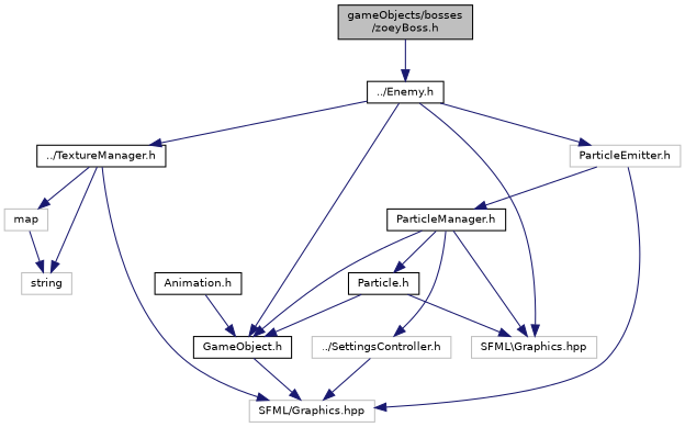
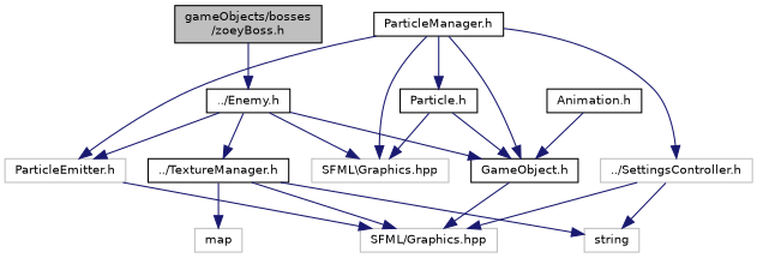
  digraph {
    node [color=black fillcolor=white fontname=Helvetica fontsize=10 shape=record style=filled]
    edge [color=midnightblue fontname=Helvetica fontsize=10 labelfontname=Helvetica labelfontsize=10 style=solid]
    n1 [fillcolor=grey75 fontcolor=black height=0.2 label="gameObjects/bosses\l/zoeyBoss.h" width=0.4]
    n2 [height=0.2 label="../Enemy.h" width=0.4]
    n3 [height=0.2 label="../TextureManager.h" width=0.4]
    n4 [color=grey75 height=0.2 label="SFML\\Graphics.hpp" width=0.4]
    n5 [color=grey75 height=0.2 label="ParticleEmitter.h" width=0.4]
    n6 [height=0.2 label="GameObject.h" width=0.4]
    n7 [height=0.2 label="Animation.h" width=0.4]
    n8 [color=grey75 height=0.2 label="SFML/Graphics.hpp" width=0.4]
    n9 [color=grey75 height=0.2 label=string width=0.4]
    n10 [color=grey75 height=0.2 label=map width=0.4]
    n11 [height=0.2 label="ParticleManager.h" width=0.4]
    n12 [height=0.2 label="Particle.h" width=0.4]
    n13 [color=grey75 height=0.2 label="../SettingsController.h" width=0.4]
    n1 -> n2
    n2 -> n3
    n2 -> n4
    n2 -> n5
    n2 -> n6
    n3 -> n8
    n3 -> n9
    n3 -> n10
    n5 -> n8
-   n5 -> n11
+   n11 -> n5
    n6 -> n8
    n7 -> n6
    n11 -> n4
    n11 -> n6
    n11 -> n12
    n11 -> n13
    n12 -> n4
    n12 -> n6
    n13 -> n8
-   n10 -> n9
+   n13 -> n9
  }
